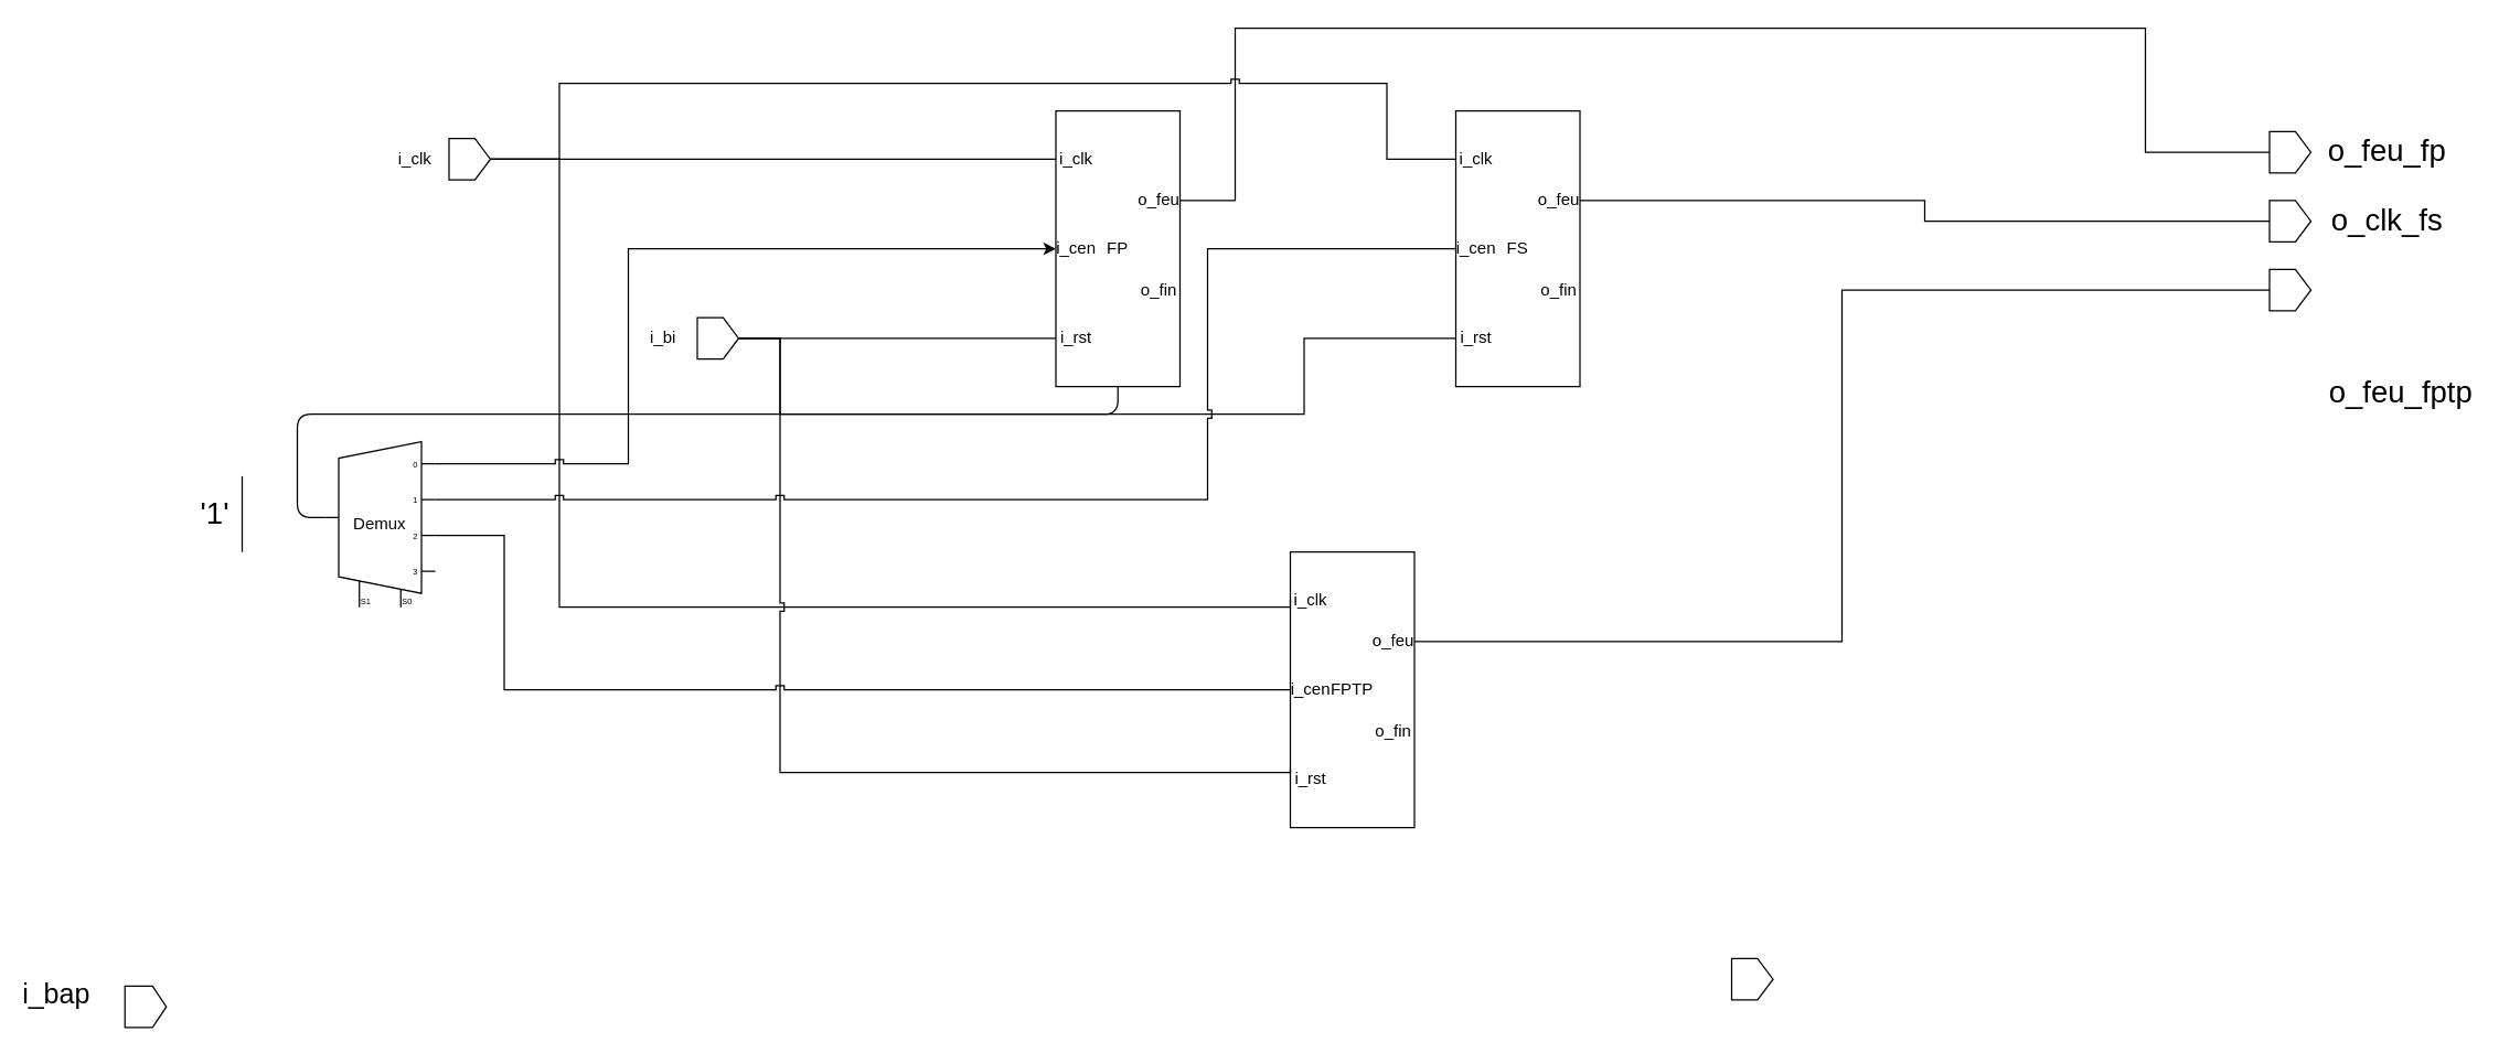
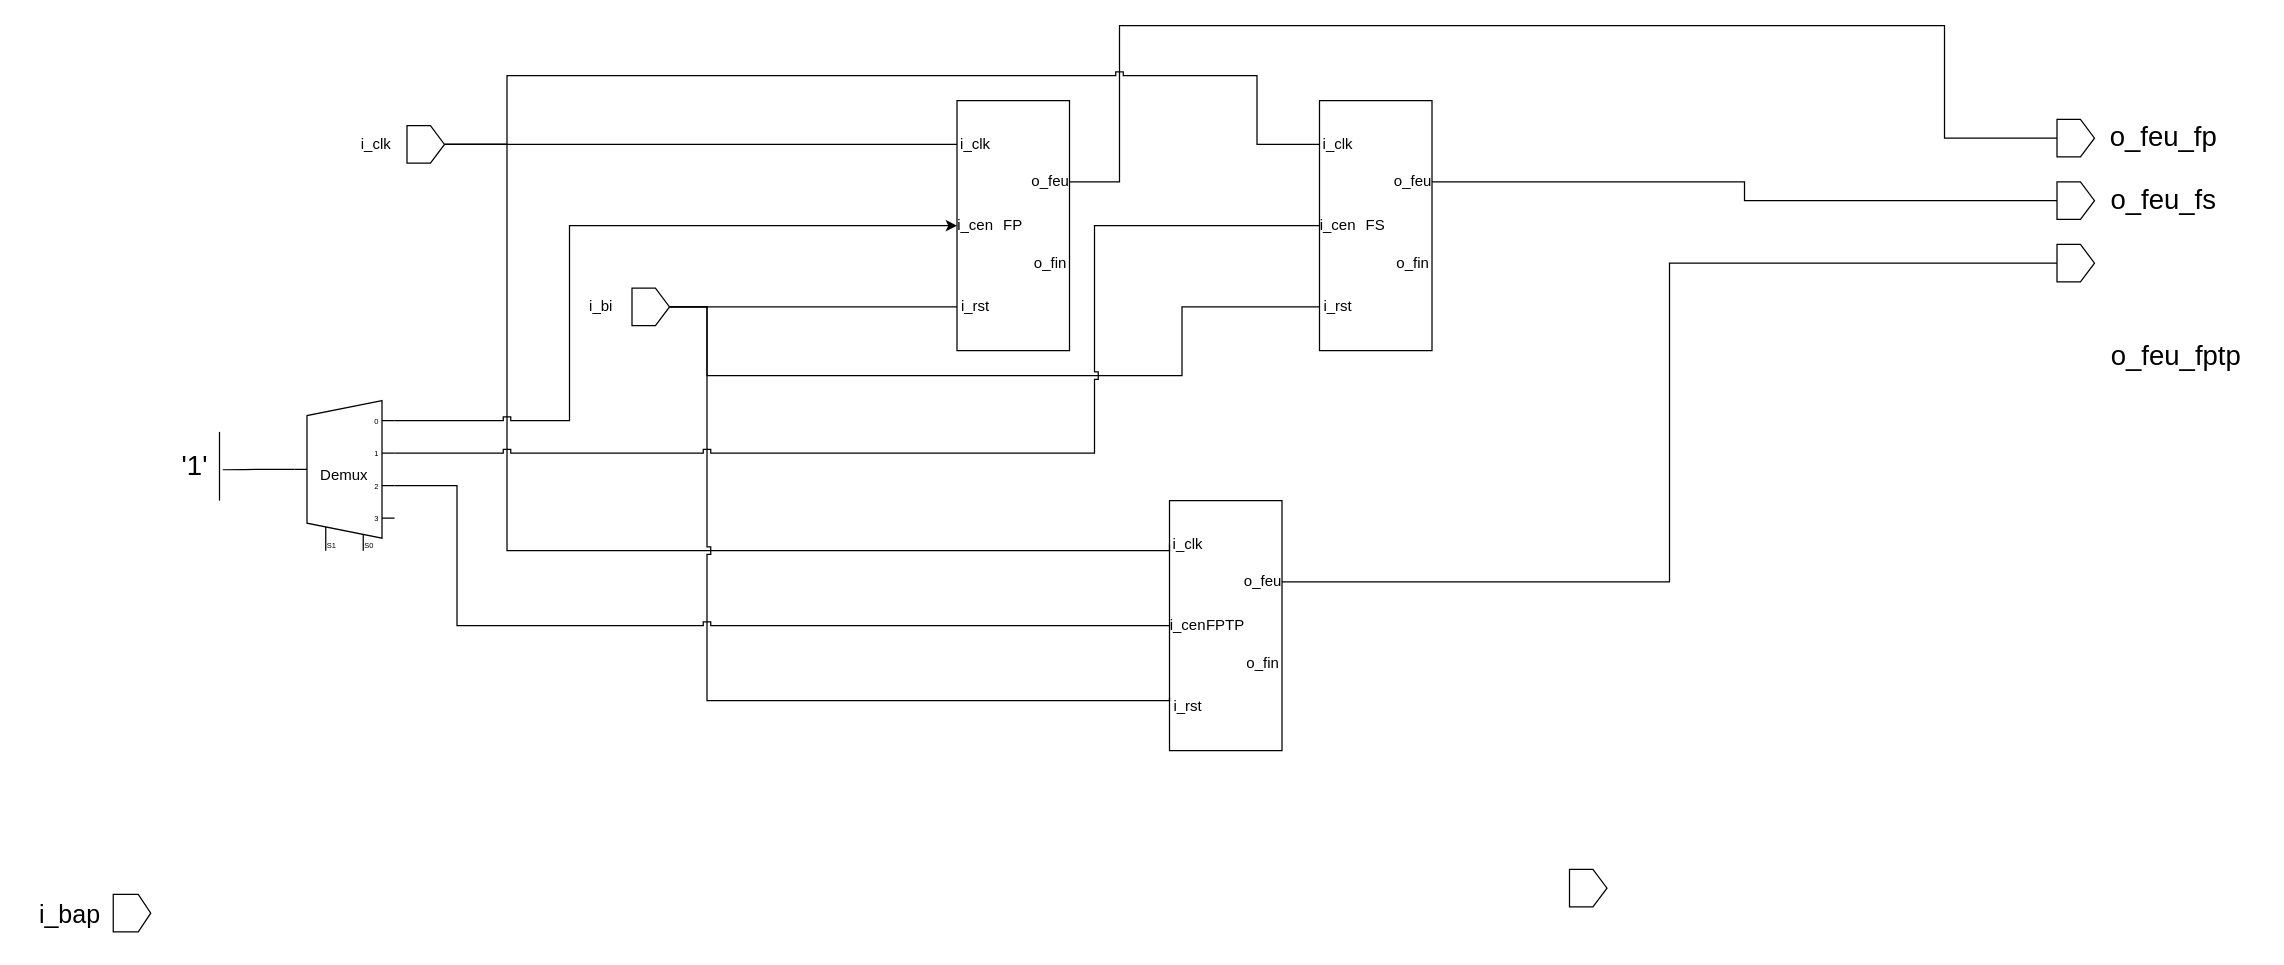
  <mxCell id="0" />
  <mxCell id="1" parent="0" />
  <mxCell id="2" value="FP" style="rounded=0;whiteSpace=wrap;html=1;" vertex="1" parent="1"><mxGeometry x="765" y="80" width="90" height="200" as="geometry" /></mxCell>
  <mxCell id="3" style="edgeStyle=orthogonalEdgeStyle;rounded=0;orthogonalLoop=1;jettySize=auto;html=1;exitX=0;exitY=0.5;exitDx=0;exitDy=0;entryX=0.5;entryY=1;entryDx=0;entryDy=0;endArrow=none;endFill=0;" edge="1" parent="1" source="4" target="27"><mxGeometry relative="1" as="geometry" /></mxCell>
  <mxCell id="4" value="i_clk" style="text;html=1;strokeColor=none;fillColor=none;align=center;verticalAlign=middle;whiteSpace=wrap;rounded=0;" vertex="1" parent="1"><mxGeometry x="765" y="100" width="30" height="30" as="geometry" /></mxCell>
  <mxCell id="5" value="i_cen" style="text;html=1;strokeColor=none;fillColor=none;align=center;verticalAlign=middle;whiteSpace=wrap;rounded=0;" vertex="1" parent="1"><mxGeometry x="765" y="165" width="30" height="30" as="geometry" /></mxCell>
  <mxCell id="6" value="i_rst" style="text;html=1;strokeColor=none;fillColor=none;align=center;verticalAlign=middle;whiteSpace=wrap;rounded=0;" vertex="1" parent="1"><mxGeometry x="765" y="230" width="30" height="30" as="geometry" /></mxCell>
  <mxCell id="7" style="edgeStyle=orthogonalEdgeStyle;orthogonalLoop=1;jettySize=auto;html=1;exitX=1;exitY=0.5;exitDx=0;exitDy=0;entryX=0.5;entryY=0;entryDx=0;entryDy=0;rounded=0;curved=0;jumpStyle=sharp;endArrow=none;endFill=0;" edge="1" parent="1" source="8" target="32"><mxGeometry relative="1" as="geometry"><Array as="points"><mxPoint x="895" y="145" /><mxPoint x="895" y="20" /><mxPoint x="1555" y="20" /><mxPoint x="1555" y="110" /></Array></mxGeometry></mxCell>
  <mxCell id="8" value="o_feu" style="text;html=1;strokeColor=none;fillColor=none;align=center;verticalAlign=middle;whiteSpace=wrap;rounded=0;" vertex="1" parent="1"><mxGeometry x="825" y="130" width="30" height="30" as="geometry" /></mxCell>
  <mxCell id="9" value="o_fin" style="text;html=1;strokeColor=none;fillColor=none;align=center;verticalAlign=middle;whiteSpace=wrap;rounded=0;" vertex="1" parent="1"><mxGeometry x="825" y="195" width="30" height="30" as="geometry" /></mxCell>
  <mxCell id="10" value="FS" style="rounded=0;whiteSpace=wrap;html=1;" vertex="1" parent="1"><mxGeometry x="1055" y="80" width="90" height="200" as="geometry" /></mxCell>
  <mxCell id="11" style="edgeStyle=orthogonalEdgeStyle;rounded=0;orthogonalLoop=1;jettySize=auto;html=1;exitX=0;exitY=0.5;exitDx=0;exitDy=0;entryX=0.5;entryY=1;entryDx=0;entryDy=0;endArrow=none;endFill=0;jumpStyle=sharp;" edge="1" parent="1" source="12" target="27"><mxGeometry relative="1" as="geometry"><Array as="points"><mxPoint x="1005" y="115" /><mxPoint x="1005" y="60" /><mxPoint x="405" y="60" /><mxPoint x="405" y="115" /></Array></mxGeometry></mxCell>
  <mxCell id="12" value="i_clk" style="text;html=1;strokeColor=none;fillColor=none;align=center;verticalAlign=middle;whiteSpace=wrap;rounded=0;" vertex="1" parent="1"><mxGeometry x="1055" y="100" width="30" height="30" as="geometry" /></mxCell>
  <mxCell id="13" value="i_cen" style="text;html=1;strokeColor=none;fillColor=none;align=center;verticalAlign=middle;whiteSpace=wrap;rounded=0;" vertex="1" parent="1"><mxGeometry x="1055" y="165" width="30" height="30" as="geometry" /></mxCell>
  <mxCell id="14" style="edgeStyle=orthogonalEdgeStyle;rounded=0;orthogonalLoop=1;jettySize=auto;html=1;exitX=0;exitY=0.5;exitDx=0;exitDy=0;entryX=0.5;entryY=1;entryDx=0;entryDy=0;endArrow=none;endFill=0;" edge="1" parent="1" source="15" target="30"><mxGeometry relative="1" as="geometry"><Array as="points"><mxPoint x="945" y="245" /><mxPoint x="945" y="300" /><mxPoint x="565" y="300" /><mxPoint x="565" y="245" /></Array></mxGeometry></mxCell>
  <mxCell id="15" value="i_rst" style="text;html=1;strokeColor=none;fillColor=none;align=center;verticalAlign=middle;whiteSpace=wrap;rounded=0;" vertex="1" parent="1"><mxGeometry x="1055" y="230" width="30" height="30" as="geometry" /></mxCell>
  <mxCell id="16" style="edgeStyle=orthogonalEdgeStyle;orthogonalLoop=1;jettySize=auto;html=1;exitX=1;exitY=0.5;exitDx=0;exitDy=0;entryX=0.5;entryY=0;entryDx=0;entryDy=0;rounded=0;curved=0;endArrow=none;endFill=0;" edge="1" parent="1" source="17" target="34"><mxGeometry relative="1" as="geometry" /></mxCell>
  <mxCell id="17" value="o_feu" style="text;html=1;strokeColor=none;fillColor=none;align=center;verticalAlign=middle;whiteSpace=wrap;rounded=0;" vertex="1" parent="1"><mxGeometry x="1115" y="130" width="30" height="30" as="geometry" /></mxCell>
  <mxCell id="18" value="o_fin" style="text;html=1;strokeColor=none;fillColor=none;align=center;verticalAlign=middle;whiteSpace=wrap;rounded=0;" vertex="1" parent="1"><mxGeometry x="1115" y="195" width="30" height="30" as="geometry" /></mxCell>
  <mxCell id="19" value="FPTP" style="rounded=0;whiteSpace=wrap;html=1;" vertex="1" parent="1"><mxGeometry x="935" y="400" width="90" height="200" as="geometry" /></mxCell>
  <mxCell id="20" style="edgeStyle=orthogonalEdgeStyle;rounded=0;orthogonalLoop=1;jettySize=auto;html=1;exitX=0;exitY=0.5;exitDx=0;exitDy=0;entryX=0.5;entryY=1;entryDx=0;entryDy=0;endArrow=none;endFill=0;" edge="1" parent="1" source="21" target="27"><mxGeometry relative="1" as="geometry"><mxPoint x="565" y="110" as="targetPoint" /><Array as="points"><mxPoint x="935" y="440" /><mxPoint x="405" y="440" /><mxPoint x="405" y="115" /></Array></mxGeometry></mxCell>
  <mxCell id="21" value="i_clk" style="text;html=1;strokeColor=none;fillColor=none;align=center;verticalAlign=middle;whiteSpace=wrap;rounded=0;" vertex="1" parent="1"><mxGeometry x="935" y="420" width="30" height="30" as="geometry" /></mxCell>
  <mxCell id="22" value="i_cen" style="text;html=1;strokeColor=none;fillColor=none;align=center;verticalAlign=middle;whiteSpace=wrap;rounded=0;" vertex="1" parent="1"><mxGeometry x="935" y="485" width="30" height="30" as="geometry" /></mxCell>
  <mxCell id="23" style="edgeStyle=orthogonalEdgeStyle;rounded=0;orthogonalLoop=1;jettySize=auto;html=1;exitX=0;exitY=0.25;exitDx=0;exitDy=0;entryX=0.5;entryY=1;entryDx=0;entryDy=0;endArrow=none;endFill=0;jumpStyle=sharp;" edge="1" parent="1" source="24" target="30"><mxGeometry relative="1" as="geometry"><Array as="points"><mxPoint x="935" y="560" /><mxPoint x="565" y="560" /><mxPoint x="565" y="245" /></Array></mxGeometry></mxCell>
  <mxCell id="24" value="i_rst" style="text;html=1;strokeColor=none;fillColor=none;align=center;verticalAlign=middle;whiteSpace=wrap;rounded=0;" vertex="1" parent="1"><mxGeometry x="935" y="550" width="30" height="30" as="geometry" /></mxCell>
  <mxCell id="25" value="o_feu" style="text;html=1;strokeColor=none;fillColor=none;align=center;verticalAlign=middle;whiteSpace=wrap;rounded=0;" vertex="1" parent="1"><mxGeometry x="995" y="450" width="30" height="30" as="geometry" /></mxCell>
  <mxCell id="26" value="o_fin" style="text;html=1;strokeColor=none;fillColor=none;align=center;verticalAlign=middle;whiteSpace=wrap;rounded=0;" vertex="1" parent="1"><mxGeometry x="995" y="515" width="30" height="30" as="geometry" /></mxCell>
  <mxCell id="27" value="&lt;p style=&quot;line-height: 120%;&quot;&gt;&lt;br&gt;&lt;/p&gt;&lt;p style=&quot;line-height: 120%;&quot;&gt;&lt;br&gt;&lt;/p&gt;" style="shape=offPageConnector;whiteSpace=wrap;html=1;rotation=-90;rounded=0;" vertex="1" parent="1"><mxGeometry x="325" y="100" width="30" height="30" as="geometry" /></mxCell>
  <mxCell id="28" value="i_clk" style="text;html=1;align=center;verticalAlign=middle;resizable=0;points=[];autosize=1;strokeColor=none;fillColor=none;rounded=0;" vertex="1" parent="1"><mxGeometry x="275" y="100" width="50" height="30" as="geometry" /></mxCell>
  <mxCell id="29" style="edgeStyle=orthogonalEdgeStyle;rounded=0;orthogonalLoop=1;jettySize=auto;html=1;exitX=0.5;exitY=1;exitDx=0;exitDy=0;entryX=0;entryY=0.5;entryDx=0;entryDy=0;endArrow=none;endFill=0;" edge="1" parent="1" source="30" target="6"><mxGeometry relative="1" as="geometry" /></mxCell>
  <mxCell id="30" value="&lt;p style=&quot;line-height: 120%;&quot;&gt;&lt;br&gt;&lt;/p&gt;&lt;p style=&quot;line-height: 120%;&quot;&gt;&lt;br&gt;&lt;/p&gt;" style="shape=offPageConnector;whiteSpace=wrap;html=1;rotation=-90;rounded=0;" vertex="1" parent="1"><mxGeometry x="505" y="230" width="30" height="30" as="geometry" /></mxCell>
  <mxCell id="31" value="i_bi" style="text;html=1;align=center;verticalAlign=middle;resizable=0;points=[];autosize=1;strokeColor=none;fillColor=none;rounded=0;" vertex="1" parent="1"><mxGeometry x="460" y="230" width="40" height="30" as="geometry" /></mxCell>
  <mxCell id="32" value="&lt;p style=&quot;line-height: 120%;&quot;&gt;&lt;br&gt;&lt;/p&gt;&lt;p style=&quot;line-height: 120%;&quot;&gt;&lt;br&gt;&lt;/p&gt;" style="shape=offPageConnector;whiteSpace=wrap;html=1;rotation=-90;" vertex="1" parent="1"><mxGeometry x="1645" y="95" width="30" height="30" as="geometry" /></mxCell>
  <mxCell id="33" value="&lt;font style=&quot;font-size: 22px;&quot;&gt;o_feu_fp&lt;/font&gt;" style="text;html=1;align=center;verticalAlign=middle;resizable=0;points=[];autosize=1;strokeColor=none;fillColor=none;" vertex="1" parent="1"><mxGeometry x="1675" y="90" width="110" height="40" as="geometry" /></mxCell>
  <mxCell id="34" value="&lt;p style=&quot;line-height: 120%;&quot;&gt;&lt;br&gt;&lt;/p&gt;&lt;p style=&quot;line-height: 120%;&quot;&gt;&lt;br&gt;&lt;/p&gt;" style="shape=offPageConnector;whiteSpace=wrap;html=1;rotation=-90;" vertex="1" parent="1"><mxGeometry x="1645" y="145" width="30" height="30" as="geometry" /></mxCell>
- <mxCell id="35" value="&lt;font style=&quot;font-size: 22px;&quot;&gt;o_clk_fs&lt;/font&gt;" style="text;html=1;align=center;verticalAlign=middle;resizable=0;points=[];autosize=1;strokeColor=none;fillColor=none;" vertex="1" parent="1"><mxGeometry x="1675" y="140" width="110" height="40" as="geometry" /></mxCell>
+ <mxCell id="35" value="&lt;font style=&quot;font-size: 22px;&quot;&gt;o_feu_fs&lt;/font&gt;" style="text;html=1;align=center;verticalAlign=middle;resizable=0;points=[];autosize=1;strokeColor=none;fillColor=none;" vertex="1" parent="1"><mxGeometry x="1675" y="140" width="110" height="40" as="geometry" /></mxCell>
  <mxCell id="36" style="edgeStyle=orthogonalEdgeStyle;orthogonalLoop=1;jettySize=auto;html=1;exitX=0.5;exitY=0;exitDx=0;exitDy=0;entryX=1;entryY=0.5;entryDx=0;entryDy=0;rounded=0;curved=0;endArrow=none;endFill=0;" edge="1" parent="1" source="37" target="25"><mxGeometry relative="1" as="geometry" /></mxCell>
  <mxCell id="37" value="&lt;p style=&quot;line-height: 120%;&quot;&gt;&lt;br&gt;&lt;/p&gt;&lt;p style=&quot;line-height: 120%;&quot;&gt;&lt;br&gt;&lt;/p&gt;" style="shape=offPageConnector;whiteSpace=wrap;html=1;rotation=-90;" vertex="1" parent="1"><mxGeometry x="1645" y="195" width="30" height="30" as="geometry" /></mxCell>
  <mxCell id="38" value="&lt;font style=&quot;font-size: 22px;&quot;&gt;o_feu_fptp&lt;/font&gt;" style="text;html=1;align=center;verticalAlign=middle;resizable=0;points=[];autosize=1;strokeColor=none;fillColor=none;" vertex="1" parent="1"><mxGeometry x="1675" y="265" width="130" height="40" as="geometry" /></mxCell>
  <mxCell id="39" style="edgeStyle=orthogonalEdgeStyle;orthogonalLoop=1;jettySize=auto;html=1;exitX=1;exitY=0.108;exitDx=0;exitDy=3;exitPerimeter=0;entryX=0;entryY=0.5;entryDx=0;entryDy=0;rounded=0;curved=0;jumpStyle=sharp;" edge="1" parent="1" source="42" target="5"><mxGeometry relative="1" as="geometry"><Array as="points"><mxPoint x="455" y="336" /><mxPoint x="455" y="180" /></Array></mxGeometry></mxCell>
  <mxCell id="40" style="edgeStyle=orthogonalEdgeStyle;orthogonalLoop=1;jettySize=auto;html=1;exitX=1;exitY=0.325;exitDx=0;exitDy=3;exitPerimeter=0;entryX=0;entryY=0.5;entryDx=0;entryDy=0;jumpStyle=sharp;rounded=0;curved=0;endArrow=none;endFill=0;" edge="1" parent="1" source="42" target="13"><mxGeometry relative="1" as="geometry"><Array as="points"><mxPoint x="875" y="362" /><mxPoint x="875" y="180" /></Array></mxGeometry></mxCell>
  <mxCell id="41" style="edgeStyle=orthogonalEdgeStyle;orthogonalLoop=1;jettySize=auto;html=1;exitX=1;exitY=0.542;exitDx=0;exitDy=3;exitPerimeter=0;entryX=0;entryY=0.5;entryDx=0;entryDy=0;strokeColor=default;rounded=0;curved=0;endArrow=none;endFill=0;jumpStyle=sharp;" edge="1" parent="1" source="42" target="22"><mxGeometry relative="1" as="geometry"><Array as="points"><mxPoint x="365" y="388" /><mxPoint x="365" y="500" /></Array></mxGeometry></mxCell>
  <mxCell id="42" value="Demux" style="shadow=0;dashed=0;align=center;html=1;strokeWidth=1;shape=mxgraph.electrical.abstract.mux2;operation=demux;whiteSpace=wrap;selectorPins=2;" vertex="1" parent="1"><mxGeometry x="235" y="320" width="80" height="120" as="geometry" /></mxCell>
  <mxCell id="43" value="" style="endArrow=none;html=1;" edge="1" parent="1"><mxGeometry width="50" height="50" relative="1" as="geometry"><mxPoint x="175" y="400" as="sourcePoint" /><mxPoint x="175" y="345" as="targetPoint" /></mxGeometry></mxCell>
  <mxCell id="44" value="'1'" style="text;html=1;align=center;verticalAlign=middle;resizable=0;points=[];autosize=1;strokeColor=none;fillColor=none;fontSize=22;" vertex="1" parent="1"><mxGeometry x="135" y="352.5" width="40" height="40" as="geometry" /></mxCell>
- <mxCell id="45" style="edgeStyle=orthogonalEdgeStyle;orthogonalLoop=1;jettySize=auto;html=1;exitX=0;exitY=0.458;exitDx=0;exitDy=0;exitPerimeter=0;endArrow=none;endFill=0;" edge="1" parent="1" source="42" target="2"><mxGeometry relative="1" as="geometry" /></mxCell>
+ <mxCell id="45" style="edgeStyle=orthogonalEdgeStyle;orthogonalLoop=1;jettySize=auto;html=1;exitX=0;exitY=0.458;exitDx=0;exitDy=0;exitPerimeter=0;entryX=1.065;entryY=0.57;entryDx=0;entryDy=0;entryPerimeter=0;endArrow=none;endFill=0;" edge="1" parent="1" source="42" target="44"><mxGeometry relative="1" as="geometry" /></mxCell>
  <mxCell id="46" value="&lt;p style=&quot;line-height: 120%;&quot;&gt;&lt;br&gt;&lt;/p&gt;&lt;p style=&quot;line-height: 120%;&quot;&gt;&lt;br&gt;&lt;/p&gt;" style="shape=offPageConnector;whiteSpace=wrap;html=1;rotation=-90;rounded=0;size=0.333;" vertex="1" parent="1"><mxGeometry x="90" y="715" width="30" height="30" as="geometry" /></mxCell>
- <mxCell id="47" value="i_bap" style="text;html=1;align=center;verticalAlign=middle;resizable=0;points=[];autosize=1;strokeColor=none;fillColor=none;rounded=0;fontSize=20;" vertex="1" parent="1"><mxGeometry x="5" y="700" width="70" height="40" as="geometry" /></mxCell>
+ <mxCell id="47" value="i_bap" style="text;html=1;align=center;verticalAlign=middle;resizable=0;points=[];autosize=1;strokeColor=none;fillColor=none;rounded=0;fontSize=20;" vertex="1" parent="1"><mxGeometry x="20" y="710" width="70" height="40" as="geometry" /></mxCell>
  <mxCell id="48" value="&lt;p style=&quot;line-height: 120%;&quot;&gt;&lt;br&gt;&lt;/p&gt;&lt;p style=&quot;line-height: 120%;&quot;&gt;&lt;br&gt;&lt;/p&gt;" style="shape=offPageConnector;whiteSpace=wrap;html=1;rotation=-90;" vertex="1" parent="1"><mxGeometry x="1255" y="695" width="30" height="30" as="geometry" /></mxCell>
